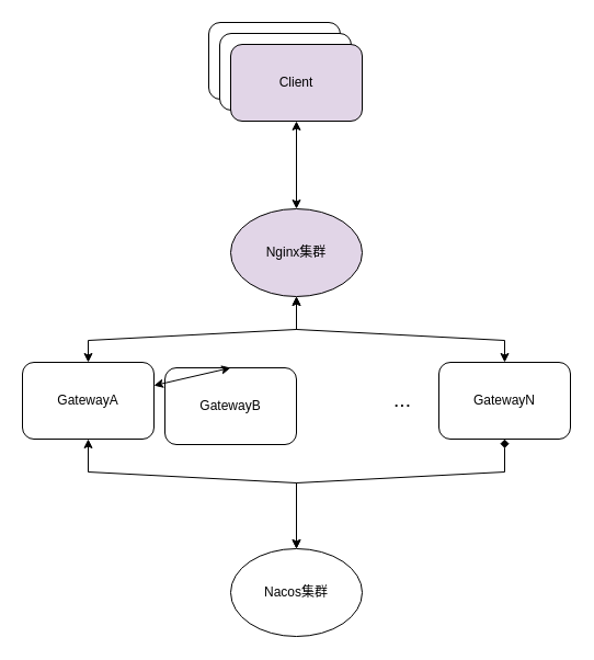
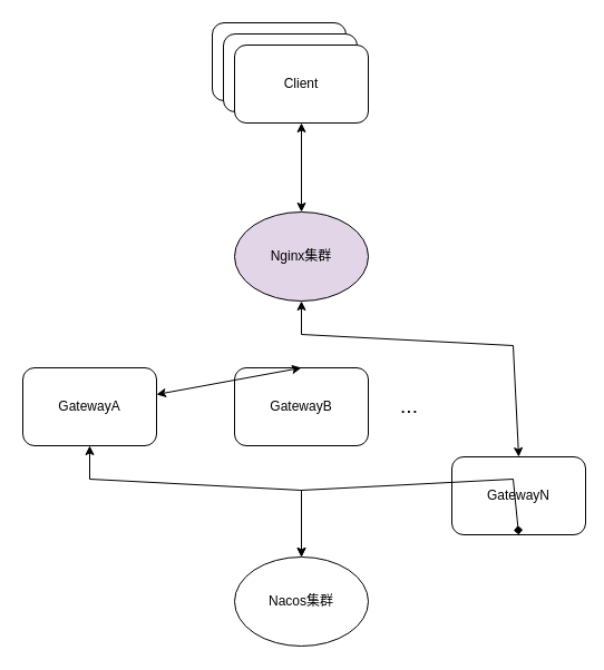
  <mxCell id="0" />
  <mxCell id="1" parent="0" />
  <mxCell id="2" value="" style="rounded=1;whiteSpace=wrap;html=1;" vertex="1" parent="1"><mxGeometry x="190" y="20" width="120" height="70" as="geometry" /></mxCell>
  <mxCell id="3" value="" style="rounded=1;whiteSpace=wrap;html=1;" vertex="1" parent="1"><mxGeometry x="200" y="30" width="120" height="70" as="geometry" /></mxCell>
- <mxCell id="4" value="Client" style="rounded=1;whiteSpace=wrap;html=1;fillColor=#e1d5e7;" vertex="1" parent="1"><mxGeometry x="210" y="40" width="120" height="70" as="geometry" /></mxCell>
+ <mxCell id="4" value="Client" style="rounded=1;whiteSpace=wrap;html=1;" vertex="1" parent="1"><mxGeometry x="210" y="40" width="120" height="70" as="geometry" /></mxCell>
  <mxCell id="5" value="" style="endArrow=classic;startArrow=classic;html=1;rounded=0;entryX=0.5;entryY=1;entryDx=0;entryDy=0;" edge="1" parent="1" target="4"><mxGeometry width="50" height="50" relative="1" as="geometry"><mxPoint x="270" y="190" as="sourcePoint" /><mxPoint x="290" y="170" as="targetPoint" /></mxGeometry></mxCell>
  <mxCell id="6" value="Nginx集群" style="ellipse;whiteSpace=wrap;html=1;fillColor=#e1d5e7;" vertex="1" parent="1"><mxGeometry x="210" y="190" width="120" height="80" as="geometry" /></mxCell>
- <mxCell id="7" value="GatewayB" style="rounded=1;whiteSpace=wrap;html=1;" vertex="1" parent="1"><mxGeometry x="150" y="335" width="120" height="70" as="geometry" /></mxCell>
- <mxCell id="8" value="GatewayN" style="rounded=1;whiteSpace=wrap;html=1;" vertex="1" parent="1"><mxGeometry x="400" y="330" width="120" height="70" as="geometry" /></mxCell>
+ <mxCell id="7" value="GatewayB" style="rounded=1;whiteSpace=wrap;html=1;" vertex="1" parent="1"><mxGeometry x="210" y="330" width="120" height="70" as="geometry" /></mxCell>
+ <mxCell id="8" value="GatewayN" style="rounded=1;whiteSpace=wrap;html=1;" vertex="1" parent="1"><mxGeometry x="405" y="410" width="120" height="70" as="geometry" /></mxCell>
  <mxCell id="9" value="GatewayA" style="rounded=1;whiteSpace=wrap;html=1;" vertex="1" parent="1"><mxGeometry x="20" y="330" width="120" height="70" as="geometry" /></mxCell>
  <mxCell id="10" value="&lt;font style=&quot;font-size: 19px&quot;&gt;...&lt;/font&gt;" style="text;html=1;strokeColor=none;fillColor=none;align=center;verticalAlign=middle;whiteSpace=wrap;rounded=0;" vertex="1" parent="1"><mxGeometry x="337" y="350" width="60" height="30" as="geometry" /></mxCell>
- <mxCell id="11" value="" style="endArrow=classic;startArrow=classic;html=1;rounded=0;fontSize=19;entryX=0.5;entryY=1;entryDx=0;entryDy=0;exitX=0.5;exitY=0;exitDx=0;exitDy=0;" edge="1" parent="1" source="9" target="6"><mxGeometry width="50" height="50" relative="1" as="geometry"><mxPoint x="70" y="300" as="sourcePoint" /><mxPoint x="120" y="250" as="targetPoint" /><Array as="points"><mxPoint x="80" y="310" /><mxPoint x="270" y="300" /></Array></mxGeometry></mxCell>
  <mxCell id="12" value="" style="endArrow=classic;startArrow=classic;html=1;rounded=0;fontSize=19;exitX=0.5;exitY=0;exitDx=0;exitDy=0;" edge="1" parent="1" source="7" target="9"><mxGeometry width="50" height="50" relative="1" as="geometry"><mxPoint x="300" y="320" as="sourcePoint" /><mxPoint x="350" y="270" as="targetPoint" /></mxGeometry></mxCell>
  <mxCell id="13" value="" style="endArrow=classic;startArrow=classic;html=1;rounded=0;fontSize=19;exitX=0.5;exitY=0;exitDx=0;exitDy=0;" edge="1" parent="1" source="8"><mxGeometry width="50" height="50" relative="1" as="geometry"><mxPoint x="90" y="340" as="sourcePoint" /><mxPoint x="270" y="270" as="targetPoint" /><Array as="points"><mxPoint x="460" y="310" /><mxPoint x="270" y="300" /></Array></mxGeometry></mxCell>
  <mxCell id="14" value="Nacos集群" style="ellipse;whiteSpace=wrap;html=1;" vertex="1" parent="1"><mxGeometry x="210" y="500" width="120" height="80" as="geometry" /></mxCell>
  <mxCell id="15" value="" style="endArrow=diamond;startArrow=classic;html=1;rounded=0;fontSize=19;exitX=0.5;exitY=0;exitDx=0;exitDy=0;entryX=0.5;entryY=1;entryDx=0;entryDy=0;" edge="1" parent="1" source="14" target="8"><mxGeometry width="50" height="50" relative="1" as="geometry"><mxPoint x="310" y="500" as="sourcePoint" /><mxPoint x="360" y="450" as="targetPoint" /><Array as="points"><mxPoint x="270" y="440" /><mxPoint x="460" y="430" /></Array></mxGeometry></mxCell>
  <mxCell id="16" value="" style="endArrow=classic;startArrow=classic;html=1;rounded=0;fontSize=19;exitX=0.5;exitY=0;exitDx=0;exitDy=0;entryX=0.5;entryY=1;entryDx=0;entryDy=0;" edge="1" parent="1" source="14" target="9"><mxGeometry width="50" height="50" relative="1" as="geometry"><mxPoint x="160" y="490" as="sourcePoint" /><mxPoint x="210" y="440" as="targetPoint" /><Array as="points"><mxPoint x="270" y="440" /><mxPoint x="80" y="430" /></Array></mxGeometry></mxCell>
